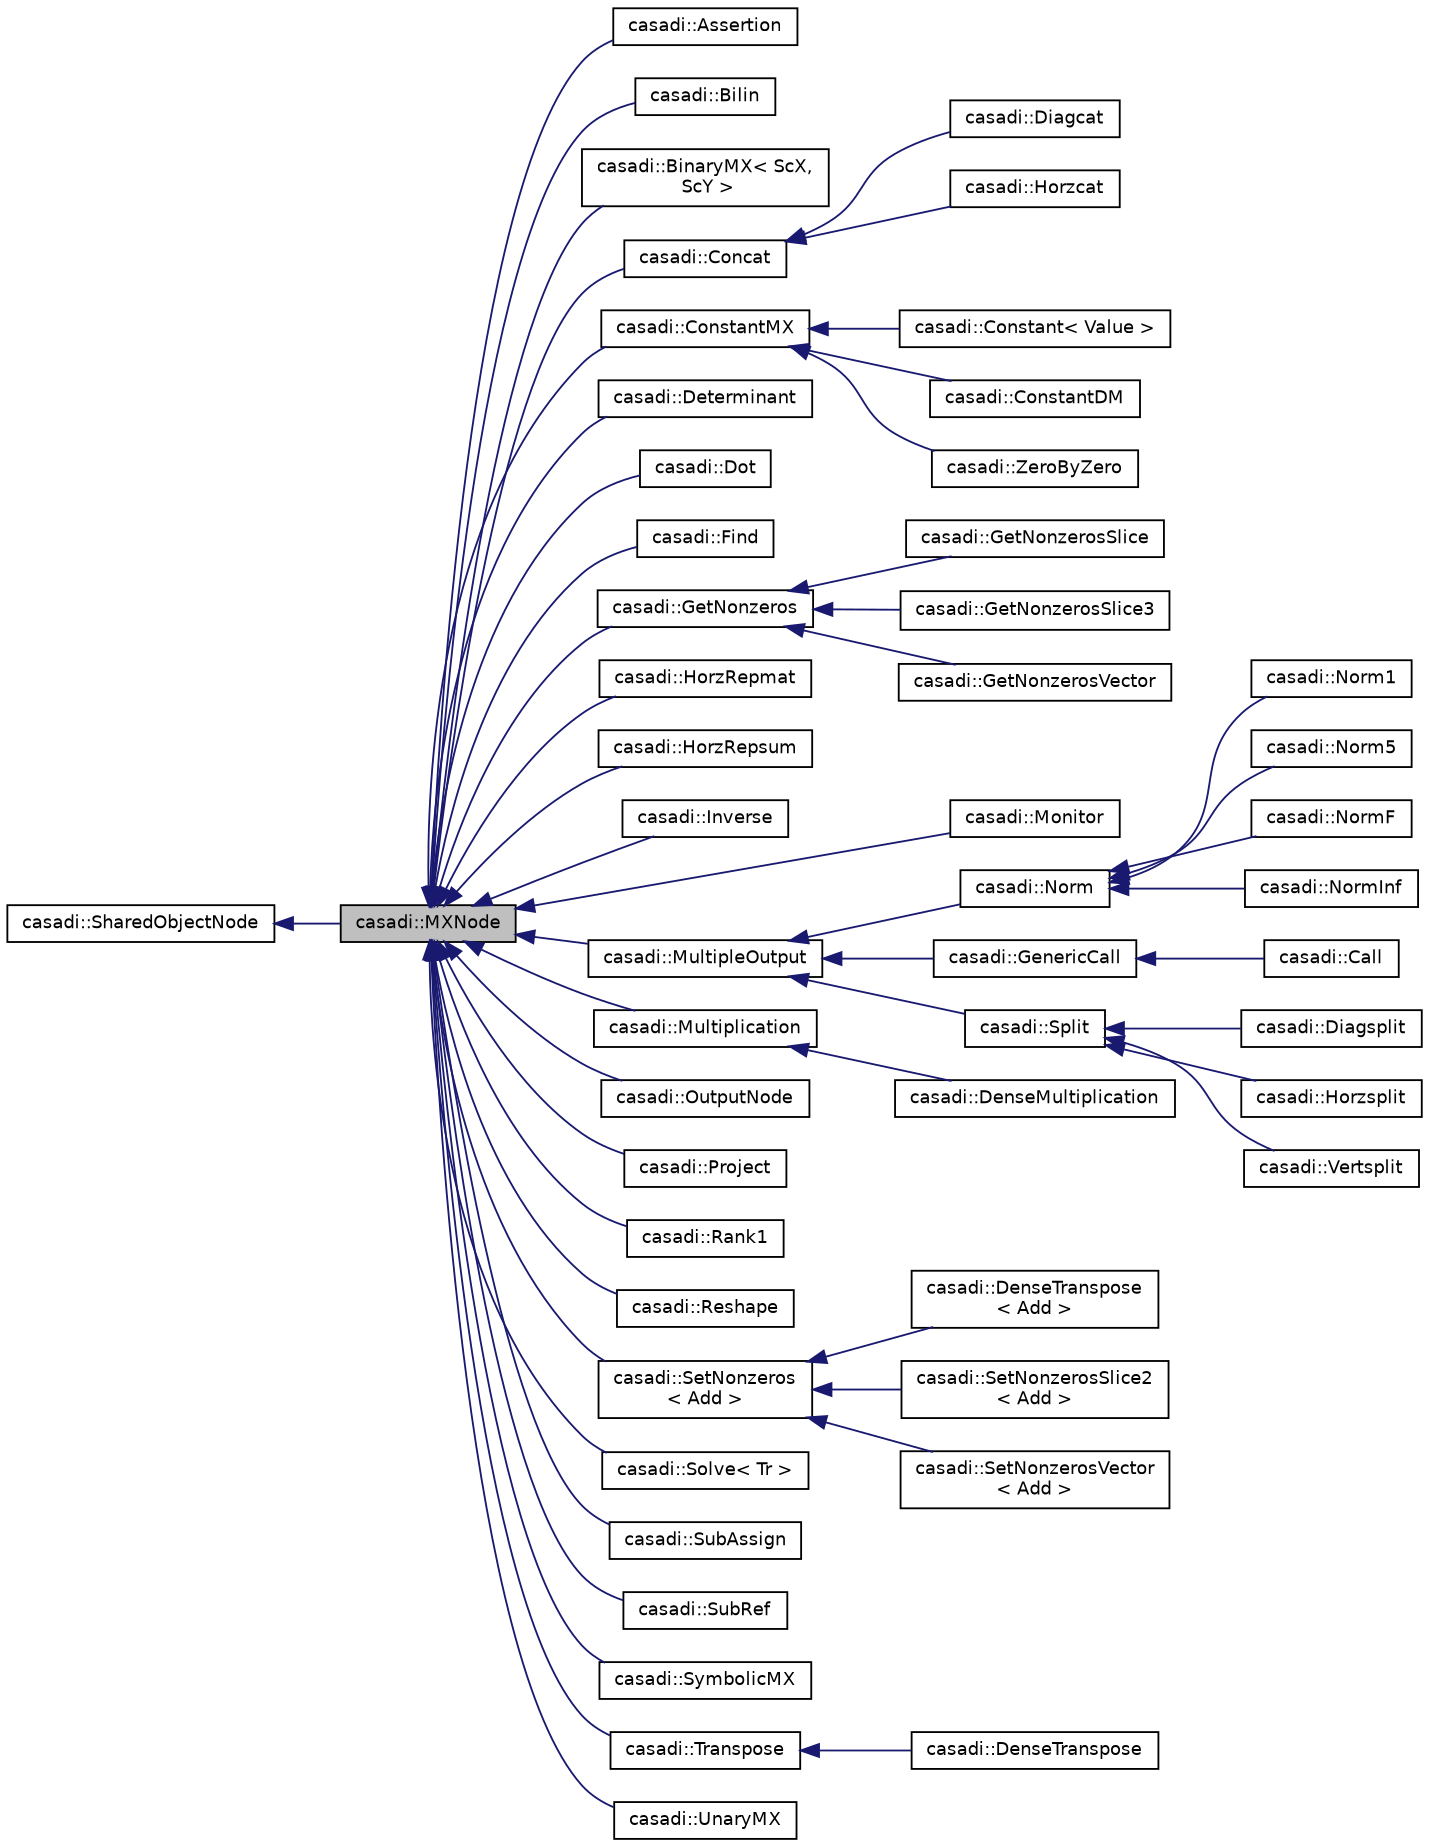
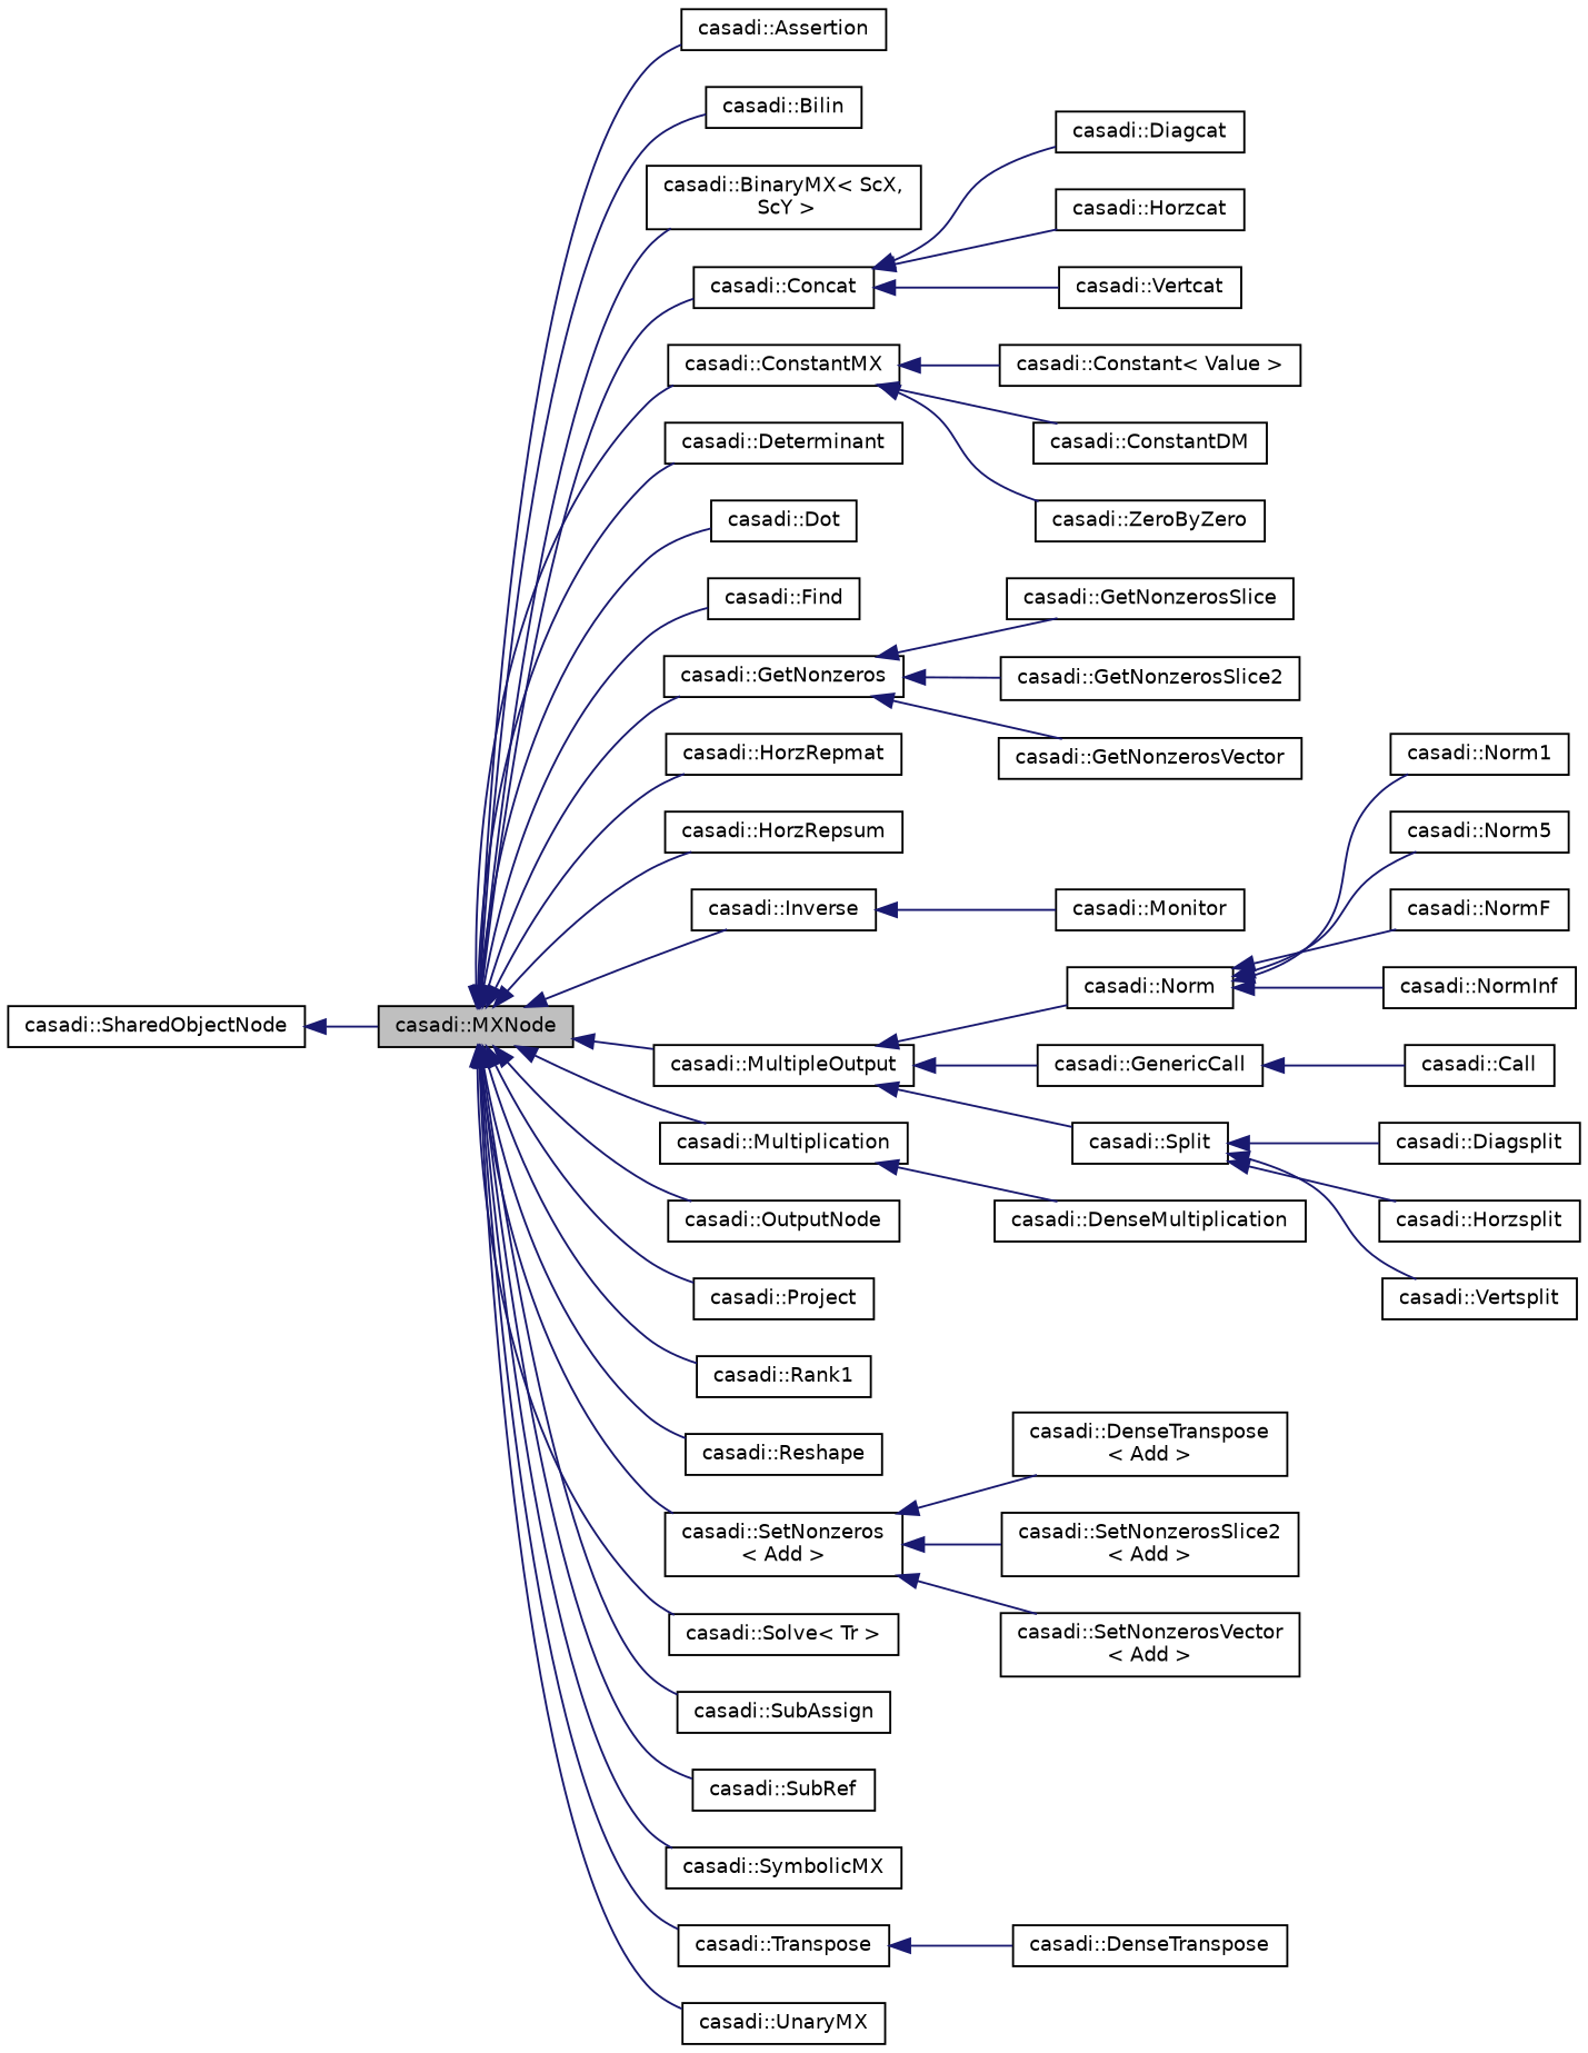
  digraph {
    fontname="DejaVu Sans"
    rankdir=LR
    node [color=black fillcolor=white fontname="DejaVu Sans" fontsize=10 shape=record style=filled]
    edge [color=midnightblue dir=back fontname="DejaVu Sans" fontsize=10 labelfontname="FreeSans.ttf" labelfontsize=10 style=solid]
    n1 [fillcolor=grey75 fontcolor=black height=0.2 label="casadi::MXNode" width=0.4]
    n2 [height=0.2 label="casadi::Assertion" width=0.4]
    n3 [height=0.2 label="casadi::Bilin" width=0.4]
    n4 [height=0.2 label="casadi::BinaryMX\< ScX,\l ScY \>" width=0.4]
    n5 [height=0.2 label="casadi::Concat" width=0.4]
    n6 [height=0.2 label="casadi::ConstantMX" width=0.4]
    n7 [height=0.2 label="casadi::Determinant" width=0.4]
    n8 [height=0.2 label="casadi::Dot" width=0.4]
    n9 [height=0.2 label="casadi::Find" width=0.4]
    n10 [height=0.2 label="casadi::GetNonzeros" width=0.4]
    n11 [height=0.2 label="casadi::HorzRepmat" width=0.4]
    n12 [height=0.2 label="casadi::HorzRepsum" width=0.4]
    n13 [height=0.2 label="casadi::Inverse" width=0.4]
    n14 [height=0.2 label="casadi::Monitor" width=0.4]
    n15 [height=0.2 label="casadi::MultipleOutput" width=0.4]
    n16 [height=0.2 label="casadi::Multiplication" width=0.4]
    n17 [height=0.2 label="casadi::OutputNode" width=0.4]
    n18 [height=0.2 label="casadi::Project" width=0.4]
    n19 [height=0.2 label="casadi::Rank1" width=0.4]
    n20 [height=0.2 label="casadi::Reshape" width=0.4]
    n21 [height=0.2 label="casadi::SetNonzeros\l\< Add \>" width=0.4]
    n22 [height=0.2 label="casadi::Solve\< Tr \>" width=0.4]
    n23 [height=0.2 label="casadi::SubAssign" width=0.4]
    n24 [height=0.2 label="casadi::SubRef" width=0.4]
    n25 [height=0.2 label="casadi::SymbolicMX" width=0.4]
    n26 [height=0.2 label="casadi::Transpose" width=0.4]
    n27 [height=0.2 label="casadi::UnaryMX" width=0.4]
    n28 [height=0.2 label="casadi::Diagcat" width=0.4]
    n29 [height=0.2 label="casadi::Horzcat" width=0.4]
+   n30 [height=0.2 label="casadi::Vertcat" width=0.4]
    n31 [height=0.2 label="casadi::Constant\< Value \>" width=0.4]
    n32 [height=0.2 label="casadi::ConstantDM" width=0.4]
    n33 [height=0.2 label="casadi::ZeroByZero" width=0.4]
    n34 [height=0.2 label="casadi::GetNonzerosSlice" width=0.4]
-   n35 [height=0.2 label="casadi::GetNonzerosSlice3" width=0.4]
+   n35 [height=0.2 label="casadi::GetNonzerosSlice2" width=0.4]
    n36 [height=0.2 label="casadi::GetNonzerosVector" width=0.4]
    n37 [height=0.2 label="casadi::Norm" width=0.4]
    n38 [height=0.2 label="casadi::GenericCall" width=0.4]
    n39 [height=0.2 label="casadi::Split" width=0.4]
    n40 [height=0.2 label="casadi::DenseMultiplication" width=0.4]
    n41 [height=0.2 label="casadi::Norm1" width=0.4]
    n42 [height=0.2 label="casadi::Norm5" width=0.4]
    n43 [height=0.2 label="casadi::NormF" width=0.4]
    n44 [height=0.2 label="casadi::NormInf" width=0.4]
    n45 [height=0.2 label="casadi::DenseTranspose\l\< Add \>" width=0.4]
    n46 [height=0.2 label="casadi::SetNonzerosSlice2\l\< Add \>" width=0.4]
    n47 [height=0.2 label="casadi::SetNonzerosVector\l\< Add \>" width=0.4]
    n48 [height=0.2 label="casadi::DenseTranspose" width=0.4]
    n49 [height=0.2 label="casadi::SharedObjectNode" width=0.4]
    n50 [height=0.2 label="casadi::Call" width=0.4]
    n51 [height=0.2 label="casadi::Diagsplit" width=0.4]
    n52 [height=0.2 label="casadi::Horzsplit" width=0.4]
    n53 [height=0.2 label="casadi::Vertsplit" width=0.4]
    n1 -> n2
    n1 -> n3
    n1 -> n4
    n1 -> n5
    n1 -> n6
    n1 -> n7
    n1 -> n8
    n1 -> n9
    n1 -> n10
    n1 -> n11
    n1 -> n12
    n1 -> n13
-   n1 -> n14
+   n13 -> n14
    n1 -> n15
    n1 -> n16
    n1 -> n17
    n1 -> n18
    n1 -> n19
    n1 -> n20
    n1 -> n21
    n1 -> n22
    n1 -> n23
    n1 -> n24
    n1 -> n25
    n1 -> n26
    n1 -> n27
    n5 -> n28
    n5 -> n29
+   n5 -> n30
    n6 -> n31
    n6 -> n32
    n6 -> n33
    n10 -> n34
    n10 -> n35
    n10 -> n36
    n15 -> n37
    n15 -> n38
    n15 -> n39
    n16 -> n40
    n21 -> n45
    n21 -> n46
    n21 -> n47
    n26 -> n48
    n37 -> n41
    n37 -> n42
    n37 -> n43
    n37 -> n44
    n38 -> n50
    n39 -> n51
    n39 -> n52
    n39 -> n53
    n49 -> n1
  }
